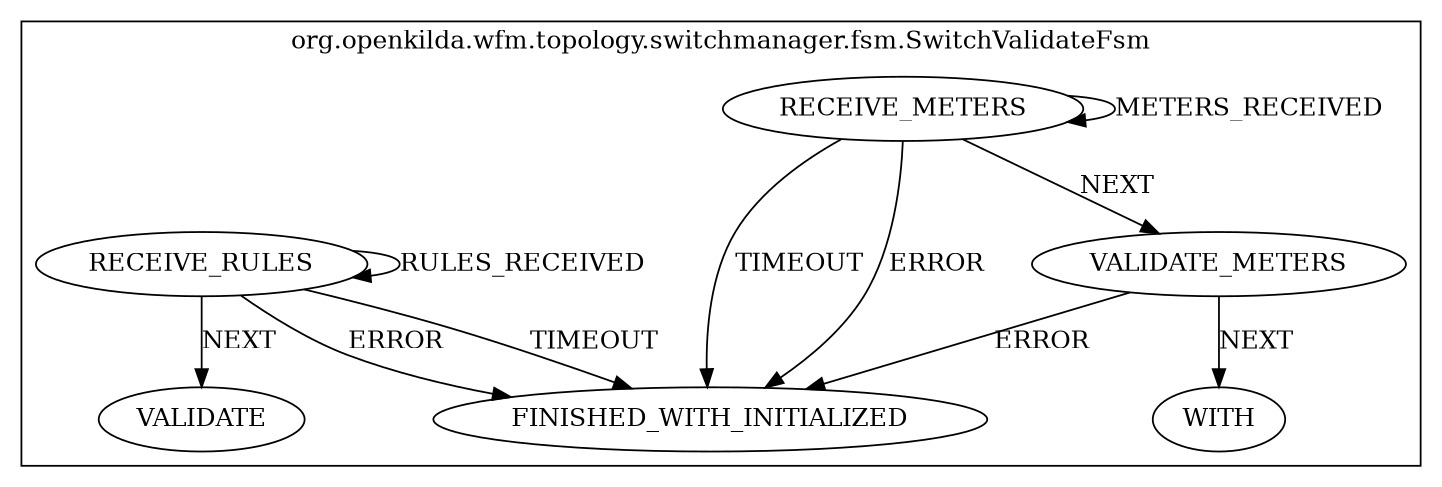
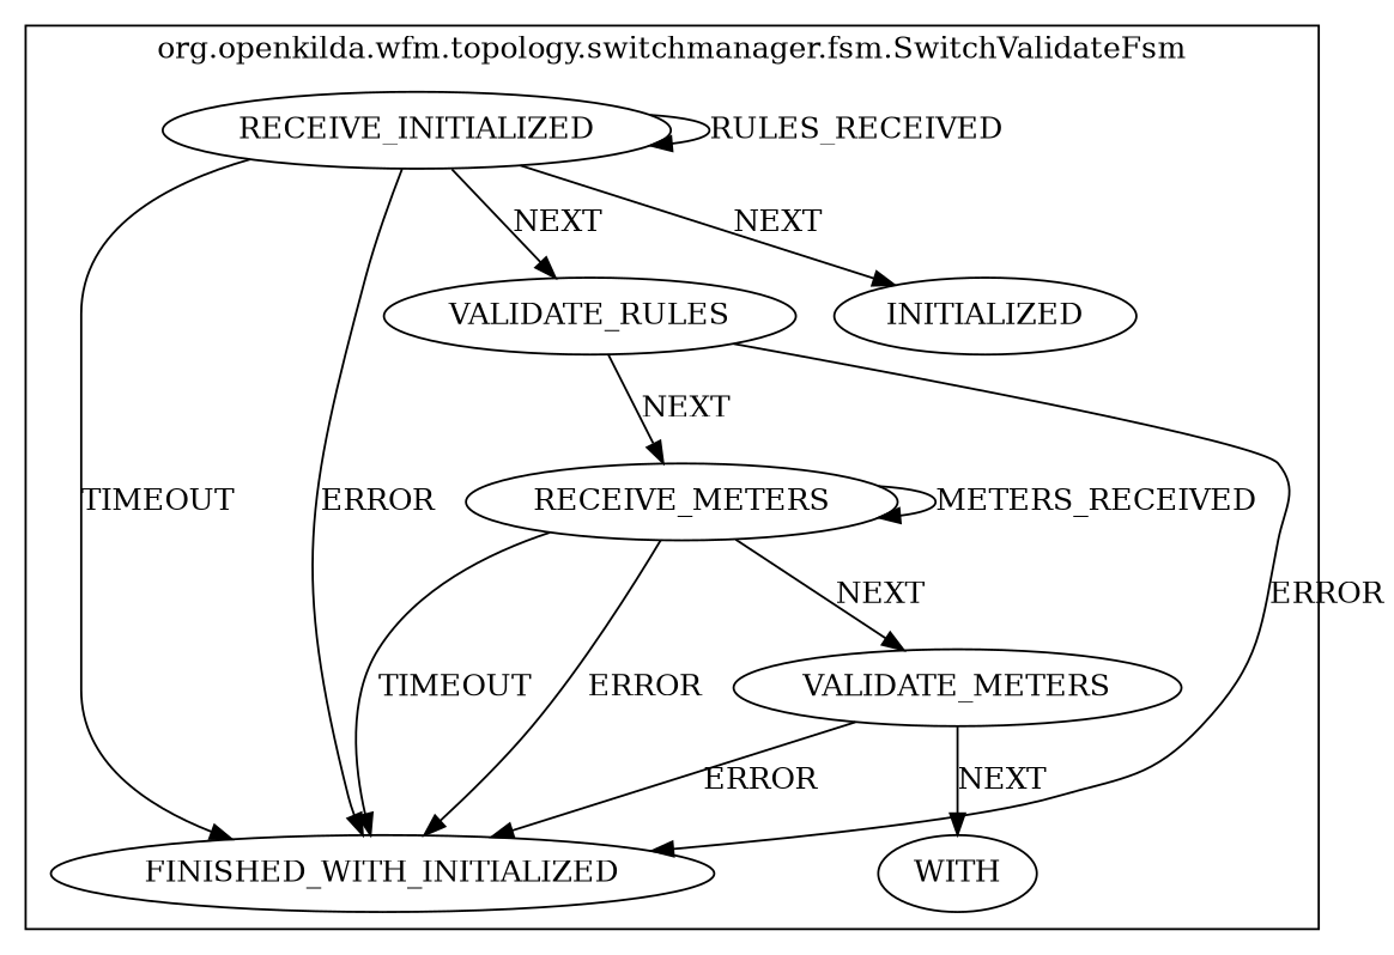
  digraph {
    compound=true
    n1 [label=RECEIVE_METERS]
    n2 [label=FINISHED_WITH_INITIALIZED]
    n3 [label=VALIDATE_METERS]
-   n5 [label=VALIDATE]
-   n6 [label=RECEIVE_RULES]
+   n4 [label=VALIDATE_RULES]
+   n5 [label=INITIALIZED]
+   n6 [label=RECEIVE_INITIALIZED]
    n7 [label=WITH]
    subgraph cluster_1 {
      label="org.openkilda.wfm.topology.switchmanager.fsm.SwitchValidateFsm"
      n1
      n2
      n3
+     n4
      n5
      n6
      n7
    }
    n1 -> n1 [label=METERS_RECEIVED]
    n1 -> n2 [label=TIMEOUT]
    n1 -> n2 [label=ERROR]
    n1 -> n3 [label=NEXT]
    n3 -> n2 [label=ERROR]
    n3 -> n7 [label=NEXT]
+   n4 -> n1 [label=NEXT]
+   n4 -> n2 [label=ERROR]
    n6 -> n2 [label=TIMEOUT]
    n6 -> n2 [label=ERROR]
+   n6 -> n4 [label=NEXT]
    n6 -> n5 [label=NEXT]
    n6 -> n6 [label=RULES_RECEIVED]
  }
